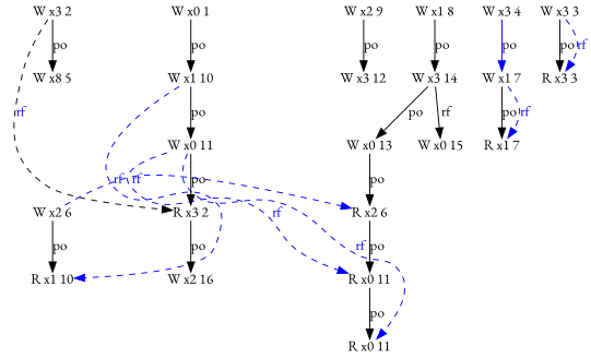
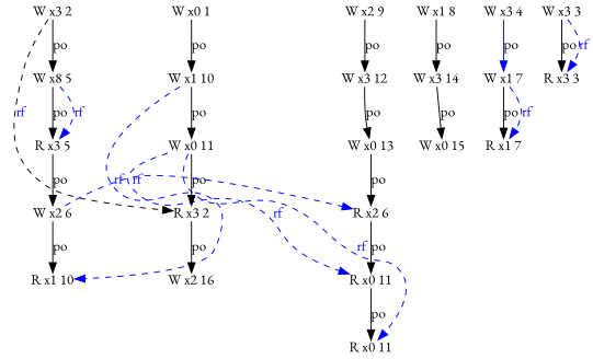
  digraph {
    fontname="EB Garamond"
    node [fontname="EB Garamond" idx=0 loc=3 shape=plain th=3 type=W]
    edge [fontname="EB Garamond"]
    n1 [idx=6 label="R x2 6" loc=2 type=R]
    n2 [idx=7 label="R x0 11" loc=0 type=R]
    n3 [idx=8 label="R x0 11" loc=0 type=R]
    n4 [idx=6 label="W x1 8" loc=1 th=1]
    n5 [idx=7 label="W x3 14" th=1]
    n6 [idx=4 label="W x3 12" loc=2]
    n7 [idx=5 label="W x0 13" loc=0]
    n8 [label="W x3 4"]
    n9 [idx=1 label="W x1 7" loc=1]
    n10 [idx=2 label="R x1 7" loc=1 type=R]
    n11 [idx=8 label="W x0 15" loc=0 th=1]
    n12 [label="W x0 1" loc=0 th=0]
    n13 [idx=1 label="W x1 10" loc=1 th=0]
    n14 [idx=4 label="R x1 10" loc=1 th=1 type=R]
    n15 [idx=2 label="W x0 11" loc=0 th=0]
    n16 [idx=3 label="R x3 2" th=0 type=R]
    n17 [idx=3 label="W x2 9" loc=2]
    n18 [label="W x3 2" th=1]
    n19 [idx=1 label="W x8 5" th=1]
    n20 [idx=4 label="W x2 16" loc=2 th=0]
+   n21 [idx=2 label="R x3 5" th=1 type=R]
    n22 [label="W x3 3" th=2]
    n23 [idx=1 label="R x3 3" th=2 type=R]
    n24 [idx=3 label="W x2 6" loc=2 th=1]
    n1 -> n2 [label=po]
    n2 -> n3 [label=po]
    n4 -> n5 [label=po]
-   n5 -> n11 [label=rf]
-   n5 -> n7 [label=po]
+   n5 -> n11 [label=po]
+   n6 -> n7 [label=po]
    n7 -> n1 [label=po]
    n8 -> n9 [color=blue label=po]
    n9 -> n10 [label=po]
    n9 -> n10 [color=blue constraint=false fontcolor=blue from_idx=1 from_th=3 label=rf style=dashed to_idx=2 to_th=3]
    n12 -> n13 [label=po]
    n13 -> n14 [color=blue constraint=false fontcolor=blue from_idx=1 from_th=0 label=rf style=dashed to_idx=4 to_th=1]
    n13 -> n15 [label=po]
    n15 -> n2 [color=blue constraint=false fontcolor=blue from_idx=2 from_th=0 label=rf style=dashed to_idx=7 to_th=3]
    n15 -> n3 [color=blue constraint=false fontcolor=blue from_idx=2 from_th=0 label=rf style=dashed to_idx=8 to_th=3]
    n15 -> n16 [label=po]
    n16 -> n20 [label=po]
    n17 -> n6 [label=po]
    n18 -> n16 [color=black constraint=false fontcolor=blue from_idx=0 from_th=1 label=rf style=dashed to_idx=3 to_th=0]
    n18 -> n19 [label=po]
+   n19 -> n21 [label=po]
+   n19 -> n21 [color=blue constraint=false fontcolor=blue from_idx=1 from_th=1 label=rf style=dashed to_idx=2 to_th=1]
+   n21 -> n24 [label=po]
    n22 -> n23 [label=po]
    n22 -> n23 [color=blue constraint=false fontcolor=blue from_idx=0 from_th=2 label=rf style=dashed to_idx=1 to_th=2]
    n24 -> n1 [color=blue constraint=false fontcolor=blue from_idx=3 from_th=1 label=rf style=dashed to_idx=6 to_th=3]
    n24 -> n14 [label=po]
  }
